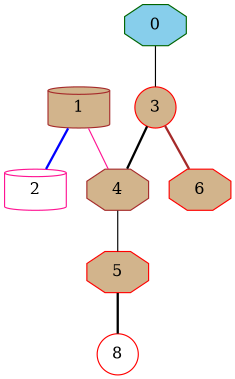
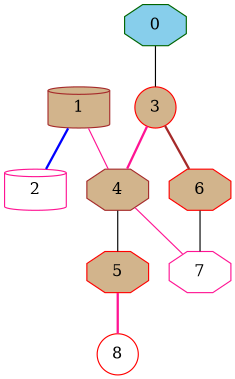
  graph {
    node [color=red fillcolor=tan shape=octagon style=filled]
    edge [color=deeppink style=solid]
    1 [color=brown shape=cylinder]
    4 [color=brown]
    2 [color=deeppink fillcolor=white shape=cylinder]
+   7 [color=deeppink fillcolor=white]
    5
    6
    8 [fillcolor=white shape=circle]
    0 [color=darkgreen fillcolor=skyblue]
    3 [shape=circle]
    1 -- 4
    1 -- 2 [color=blue style=bold]
+   4 -- 7
    4 -- 5 [color=black]
-   5 -- 8 [color=black style=bold]
+   5 -- 8 [style=bold]
+   6 -- 7 [color=black]
    0 -- 3 [color=black]
-   3 -- 4 [color=black style=bold]
+   3 -- 4 [style=bold]
    3 -- 6 [color=brown style=bold]
  }
